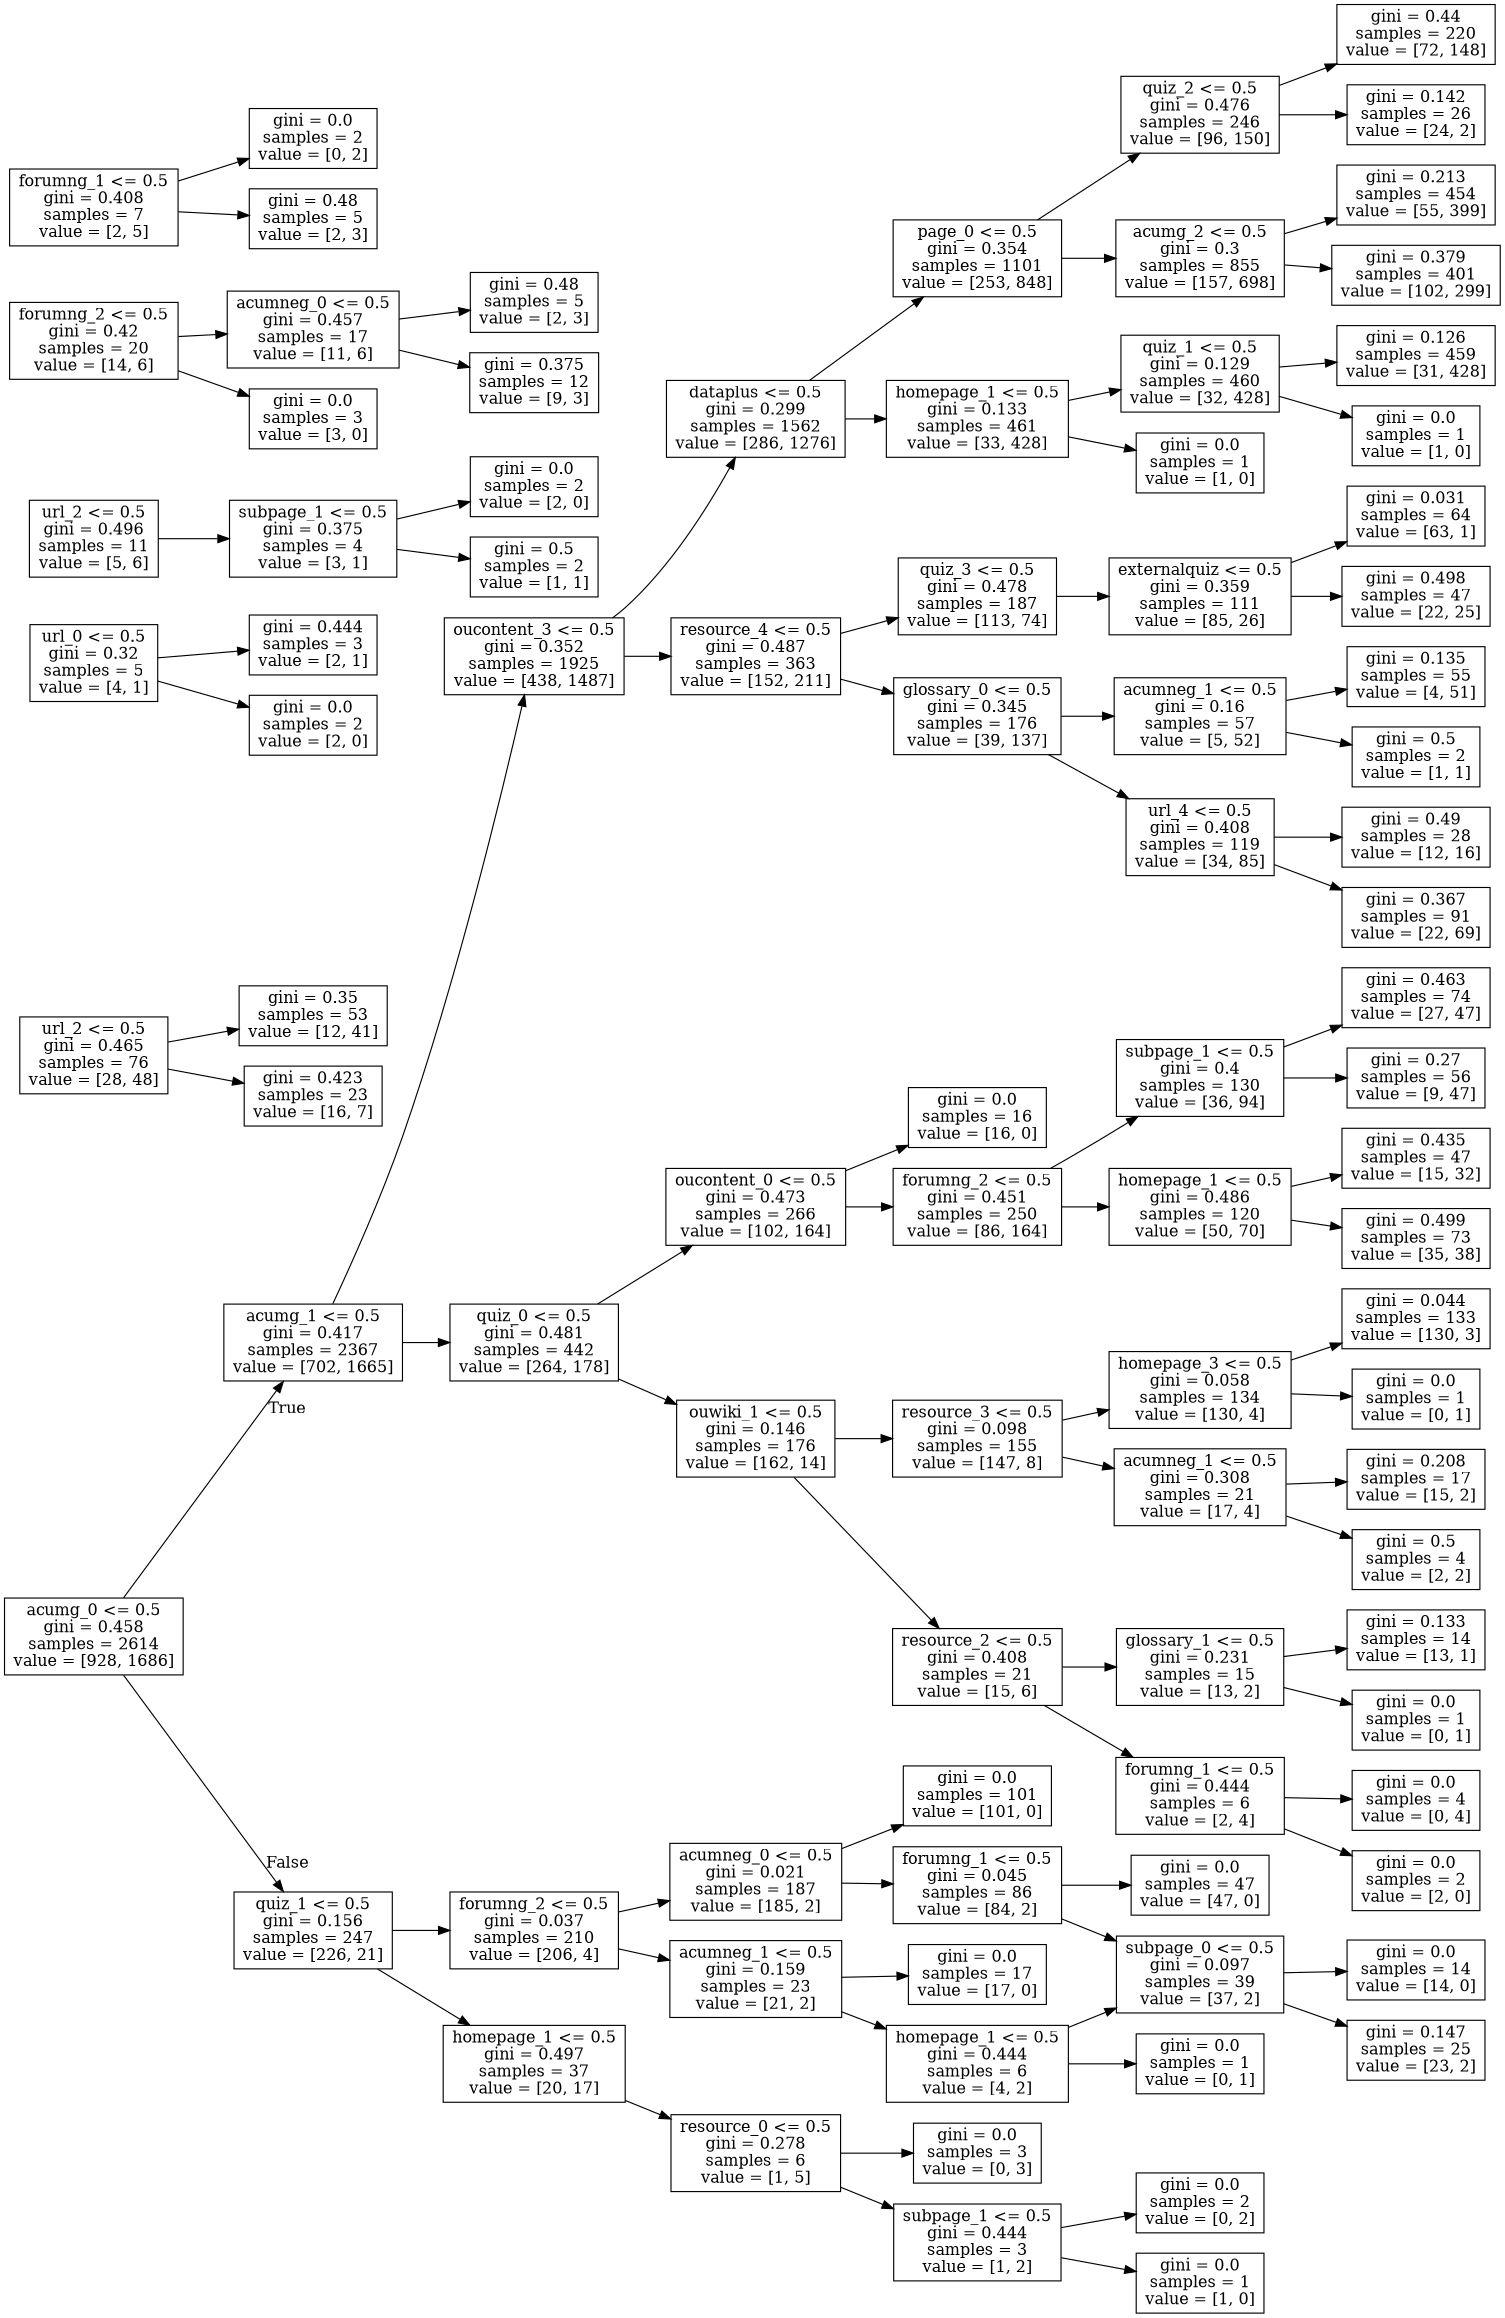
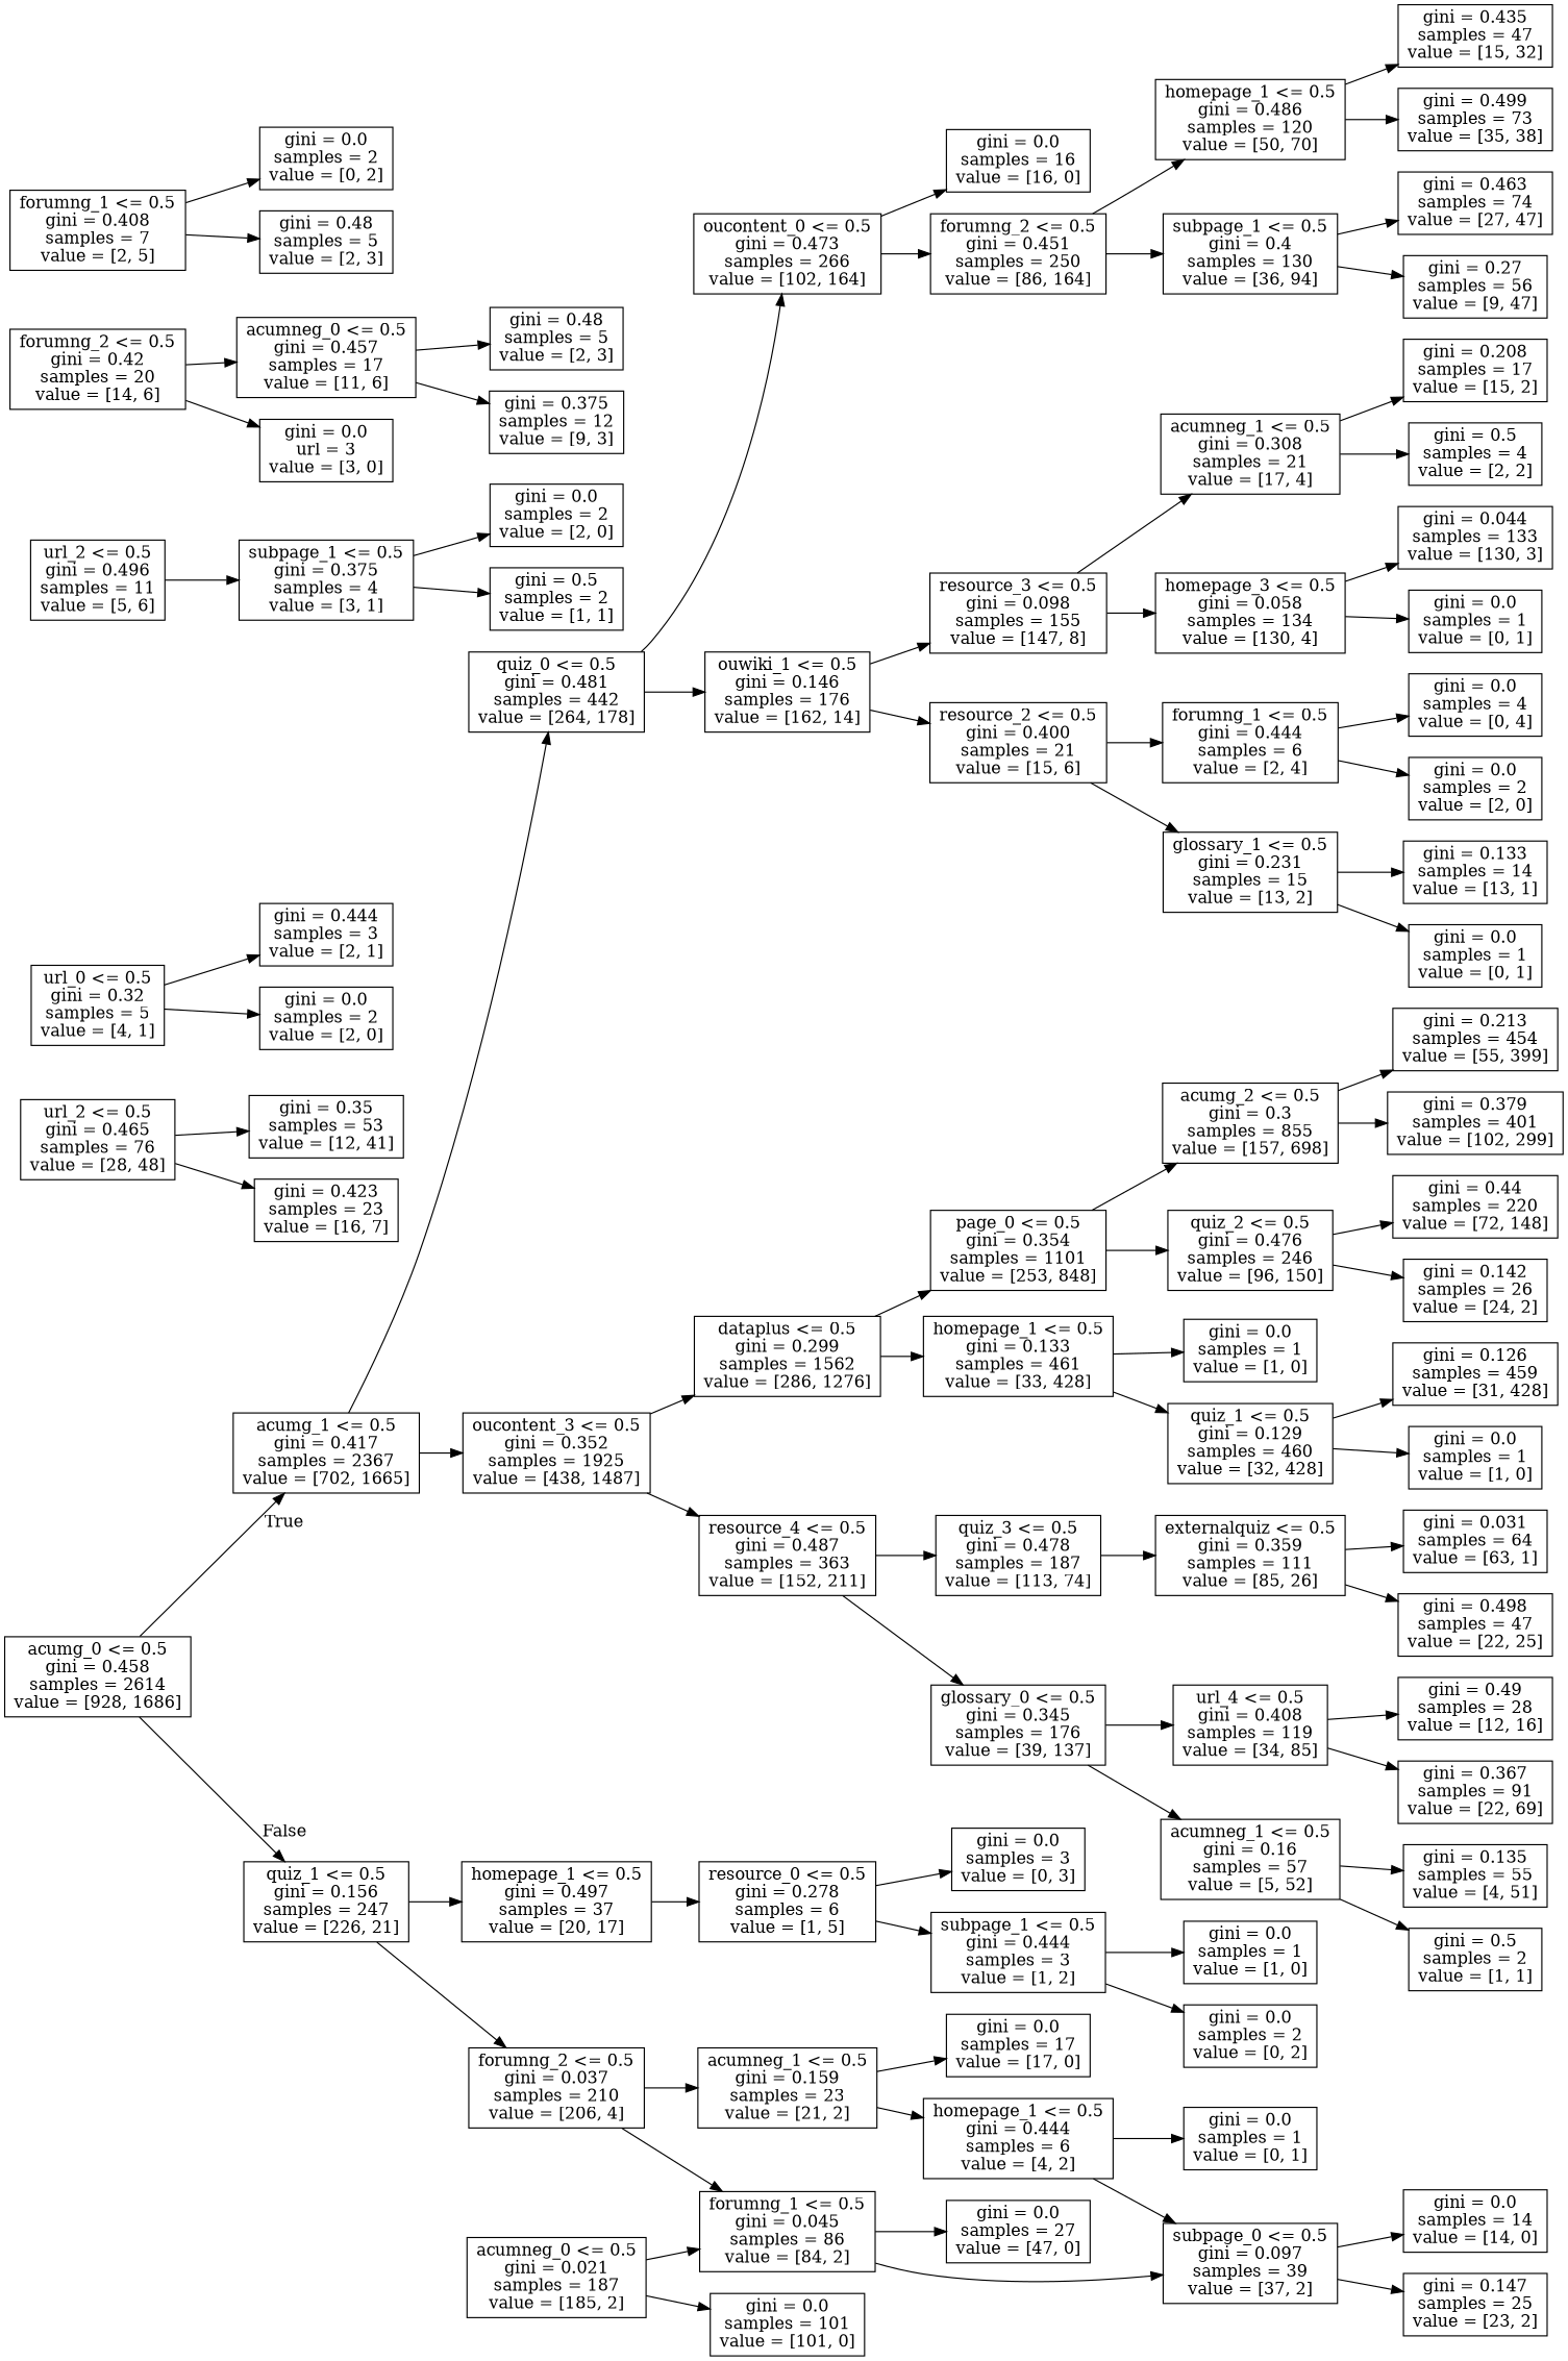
  digraph {
    rankdir=LR
    node [shape=box]
    n1 [label="acumg_0 <= 0.5\ngini = 0.458\nsamples = 2614\nvalue = [928, 1686]"]
    n2 [label="acumg_1 <= 0.5\ngini = 0.417\nsamples = 2367\nvalue = [702, 1665]"]
    n3 [label="quiz_1 <= 0.5\ngini = 0.156\nsamples = 247\nvalue = [226, 21]"]
    n4 [label="oucontent_3 <= 0.5\ngini = 0.352\nsamples = 1925\nvalue = [438, 1487]"]
    n5 [label="quiz_0 <= 0.5\ngini = 0.481\nsamples = 442\nvalue = [264, 178]"]
    n6 [label="forumng_2 <= 0.5\ngini = 0.037\nsamples = 210\nvalue = [206, 4]"]
    n7 [label="homepage_1 <= 0.5\ngini = 0.497\nsamples = 37\nvalue = [20, 17]"]
    n8 [label="dataplus <= 0.5\ngini = 0.299\nsamples = 1562\nvalue = [286, 1276]"]
    n9 [label="resource_4 <= 0.5\ngini = 0.487\nsamples = 363\nvalue = [152, 211]"]
    n10 [label="oucontent_0 <= 0.5\ngini = 0.473\nsamples = 266\nvalue = [102, 164]"]
    n11 [label="ouwiki_1 <= 0.5\ngini = 0.146\nsamples = 176\nvalue = [162, 14]"]
    n12 [label="page_0 <= 0.5\ngini = 0.354\nsamples = 1101\nvalue = [253, 848]"]
    n13 [label="homepage_1 <= 0.5\ngini = 0.133\nsamples = 461\nvalue = [33, 428]"]
    n14 [label="quiz_3 <= 0.5\ngini = 0.478\nsamples = 187\nvalue = [113, 74]"]
    n15 [label="glossary_0 <= 0.5\ngini = 0.345\nsamples = 176\nvalue = [39, 137]"]
    n16 [label="quiz_2 <= 0.5\ngini = 0.476\nsamples = 246\nvalue = [96, 150]"]
    n17 [label="acumg_2 <= 0.5\ngini = 0.3\nsamples = 855\nvalue = [157, 698]"]
    n18 [label="quiz_1 <= 0.5\ngini = 0.129\nsamples = 460\nvalue = [32, 428]"]
    n19 [label="gini = 0.0\nsamples = 1\nvalue = [1, 0]"]
    n20 [label="gini = 0.44\nsamples = 220\nvalue = [72, 148]"]
    n21 [label="gini = 0.142\nsamples = 26\nvalue = [24, 2]"]
    n22 [label="gini = 0.213\nsamples = 454\nvalue = [55, 399]"]
    n23 [label="gini = 0.379\nsamples = 401\nvalue = [102, 299]"]
    n24 [label="gini = 0.126\nsamples = 459\nvalue = [31, 428]"]
    n25 [label="gini = 0.0\nsamples = 1\nvalue = [1, 0]"]
    n26 [label="externalquiz <= 0.5\ngini = 0.359\nsamples = 111\nvalue = [85, 26]"]
    n27 [label="acumneg_1 <= 0.5\ngini = 0.16\nsamples = 57\nvalue = [5, 52]"]
    n28 [label="url_4 <= 0.5\ngini = 0.408\nsamples = 119\nvalue = [34, 85]"]
    n29 [label="gini = 0.031\nsamples = 64\nvalue = [63, 1]"]
    n30 [label="gini = 0.498\nsamples = 47\nvalue = [22, 25]"]
    n31 [label="url_2 <= 0.5\ngini = 0.465\nsamples = 76\nvalue = [28, 48]"]
    n32 [label="gini = 0.35\nsamples = 53\nvalue = [12, 41]"]
    n33 [label="gini = 0.423\nsamples = 23\nvalue = [16, 7]"]
    n34 [label="gini = 0.135\nsamples = 55\nvalue = [4, 51]"]
    n35 [label="gini = 0.5\nsamples = 2\nvalue = [1, 1]"]
    n36 [label="gini = 0.49\nsamples = 28\nvalue = [12, 16]"]
    n37 [label="gini = 0.367\nsamples = 91\nvalue = [22, 69]"]
    n38 [label="gini = 0.0\nsamples = 16\nvalue = [16, 0]"]
    n39 [label="forumng_2 <= 0.5\ngini = 0.451\nsamples = 250\nvalue = [86, 164]"]
    n40 [label="resource_3 <= 0.5\ngini = 0.098\nsamples = 155\nvalue = [147, 8]"]
-   n41 [label="resource_2 <= 0.5\ngini = 0.408\nsamples = 21\nvalue = [15, 6]"]
+   n41 [label="resource_2 <= 0.5\ngini = 0.400\nsamples = 21\nvalue = [15, 6]"]
    n42 [label="subpage_1 <= 0.5\ngini = 0.4\nsamples = 130\nvalue = [36, 94]"]
    n43 [label="homepage_1 <= 0.5\ngini = 0.486\nsamples = 120\nvalue = [50, 70]"]
    n44 [label="gini = 0.463\nsamples = 74\nvalue = [27, 47]"]
    n45 [label="gini = 0.27\nsamples = 56\nvalue = [9, 47]"]
    n46 [label="gini = 0.435\nsamples = 47\nvalue = [15, 32]"]
    n47 [label="gini = 0.499\nsamples = 73\nvalue = [35, 38]"]
    n48 [label="homepage_3 <= 0.5\ngini = 0.058\nsamples = 134\nvalue = [130, 4]"]
    n49 [label="acumneg_1 <= 0.5\ngini = 0.308\nsamples = 21\nvalue = [17, 4]"]
    n50 [label="glossary_1 <= 0.5\ngini = 0.231\nsamples = 15\nvalue = [13, 2]"]
    n51 [label="forumng_1 <= 0.5\ngini = 0.444\nsamples = 6\nvalue = [2, 4]"]
    n52 [label="gini = 0.044\nsamples = 133\nvalue = [130, 3]"]
    n53 [label="gini = 0.0\nsamples = 1\nvalue = [0, 1]"]
    n54 [label="gini = 0.208\nsamples = 17\nvalue = [15, 2]"]
    n55 [label="gini = 0.5\nsamples = 4\nvalue = [2, 2]"]
    n56 [label="gini = 0.133\nsamples = 14\nvalue = [13, 1]"]
    n57 [label="gini = 0.0\nsamples = 1\nvalue = [0, 1]"]
    n58 [label="gini = 0.0\nsamples = 4\nvalue = [0, 4]"]
    n59 [label="gini = 0.0\nsamples = 2\nvalue = [2, 0]"]
    n60 [label="acumneg_0 <= 0.5\ngini = 0.021\nsamples = 187\nvalue = [185, 2]"]
    n61 [label="acumneg_1 <= 0.5\ngini = 0.159\nsamples = 23\nvalue = [21, 2]"]
    n62 [label="resource_0 <= 0.5\ngini = 0.278\nsamples = 6\nvalue = [1, 5]"]
    n63 [label="gini = 0.0\nsamples = 101\nvalue = [101, 0]"]
    n64 [label="forumng_1 <= 0.5\ngini = 0.045\nsamples = 86\nvalue = [84, 2]"]
    n65 [label="gini = 0.0\nsamples = 17\nvalue = [17, 0]"]
    n66 [label="homepage_1 <= 0.5\ngini = 0.444\nsamples = 6\nvalue = [4, 2]"]
-   n67 [label="gini = 0.0\nsamples = 47\nvalue = [47, 0]"]
+   n67 [label="gini = 0.0\nsamples = 27\nvalue = [47, 0]"]
    n68 [label="subpage_0 <= 0.5\ngini = 0.097\nsamples = 39\nvalue = [37, 2]"]
    n69 [label="gini = 0.0\nsamples = 14\nvalue = [14, 0]"]
    n70 [label="gini = 0.147\nsamples = 25\nvalue = [23, 2]"]
    n71 [label="gini = 0.0\nsamples = 1\nvalue = [0, 1]"]
    n72 [label="url_0 <= 0.5\ngini = 0.32\nsamples = 5\nvalue = [4, 1]"]
    n73 [label="gini = 0.444\nsamples = 3\nvalue = [2, 1]"]
    n74 [label="gini = 0.0\nsamples = 2\nvalue = [2, 0]"]
    n75 [label="gini = 0.0\nsamples = 3\nvalue = [0, 3]"]
    n76 [label="subpage_1 <= 0.5\ngini = 0.444\nsamples = 3\nvalue = [1, 2]"]
    n77 [label="url_2 <= 0.5\ngini = 0.496\nsamples = 11\nvalue = [5, 6]"]
    n78 [label="subpage_1 <= 0.5\ngini = 0.375\nsamples = 4\nvalue = [3, 1]"]
    n79 [label="forumng_2 <= 0.5\ngini = 0.42\nsamples = 20\nvalue = [14, 6]"]
    n80 [label="acumneg_0 <= 0.5\ngini = 0.457\nsamples = 17\nvalue = [11, 6]"]
-   n81 [label="gini = 0.0\nsamples = 3\nvalue = [3, 0]"]
+   n81 [label="gini = 0.0\nurl = 3\nvalue = [3, 0]"]
    n82 [label="forumng_1 <= 0.5\ngini = 0.408\nsamples = 7\nvalue = [2, 5]"]
    n83 [label="gini = 0.0\nsamples = 2\nvalue = [0, 2]"]
    n84 [label="gini = 0.48\nsamples = 5\nvalue = [2, 3]"]
    n85 [label="gini = 0.0\nsamples = 2\nvalue = [2, 0]"]
    n86 [label="gini = 0.5\nsamples = 2\nvalue = [1, 1]"]
    n87 [label="gini = 0.48\nsamples = 5\nvalue = [2, 3]"]
    n88 [label="gini = 0.375\nsamples = 12\nvalue = [9, 3]"]
    n89 [label="gini = 0.0\nsamples = 2\nvalue = [0, 2]"]
    n90 [label="gini = 0.0\nsamples = 1\nvalue = [1, 0]"]
    n1 -> n2 [headlabel=True labelangle=45 labeldistance=2.5]
    n1 -> n3 [headlabel=False labelangle=-45 labeldistance=2.5]
    n2 -> n4
    n2 -> n5
    n3 -> n6
    n3 -> n7
    n4 -> n8
    n4 -> n9
    n5 -> n10
    n5 -> n11
-   n6 -> n60
+   n6 -> n64
    n6 -> n61
    n7 -> n62
    n8 -> n12
    n8 -> n13
    n9 -> n14
    n9 -> n15
    n10 -> n38
    n10 -> n39
    n11 -> n40
    n11 -> n41
    n12 -> n16
    n12 -> n17
    n13 -> n18
    n13 -> n19
    n14 -> n26
    n15 -> n27
    n15 -> n28
    n16 -> n20
    n16 -> n21
    n17 -> n22
    n17 -> n23
    n18 -> n24
    n18 -> n25
    n26 -> n29
    n26 -> n30
    n27 -> n34
    n27 -> n35
    n28 -> n36
    n28 -> n37
    n31 -> n32
    n31 -> n33
    n39 -> n42
    n39 -> n43
    n40 -> n48
    n40 -> n49
    n41 -> n50
    n41 -> n51
    n42 -> n44
    n42 -> n45
    n43 -> n46
    n43 -> n47
    n48 -> n52
    n48 -> n53
    n49 -> n54
    n49 -> n55
    n50 -> n56
    n50 -> n57
    n51 -> n58
    n51 -> n59
    n60 -> n63
    n60 -> n64
    n61 -> n65
    n61 -> n66
    n62 -> n75
    n62 -> n76
    n64 -> n67
    n64 -> n68
    n66 -> n68
    n66 -> n71
    n68 -> n69
    n68 -> n70
    n72 -> n73
    n72 -> n74
    n76 -> n89
    n76 -> n90
    n77 -> n78
    n78 -> n85
    n78 -> n86
    n79 -> n80
    n79 -> n81
    n80 -> n87
    n80 -> n88
    n82 -> n83
    n82 -> n84
  }
